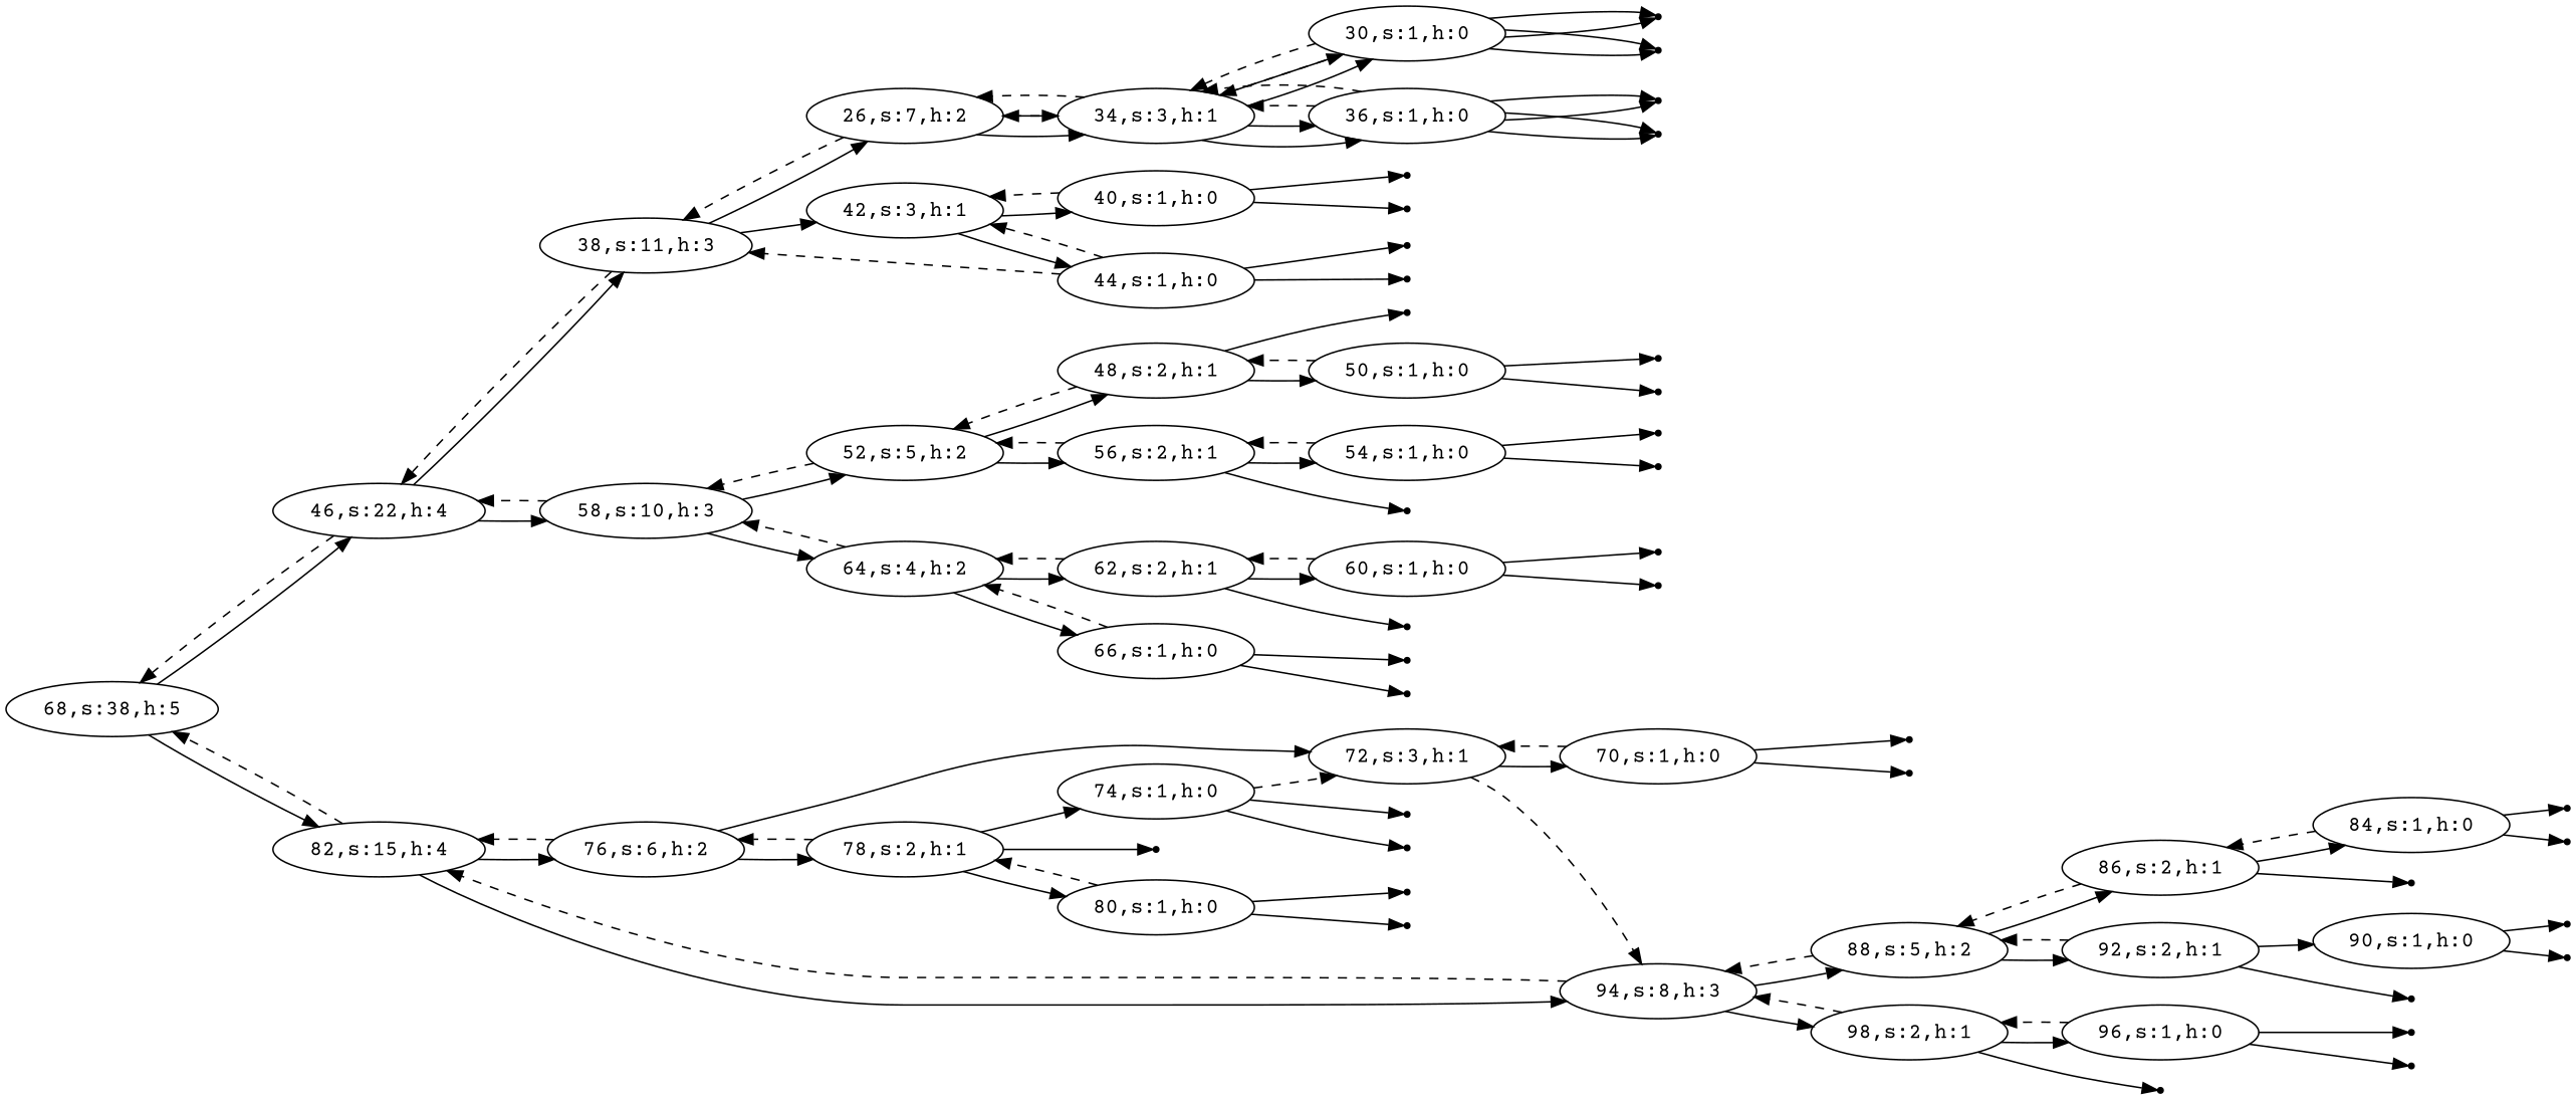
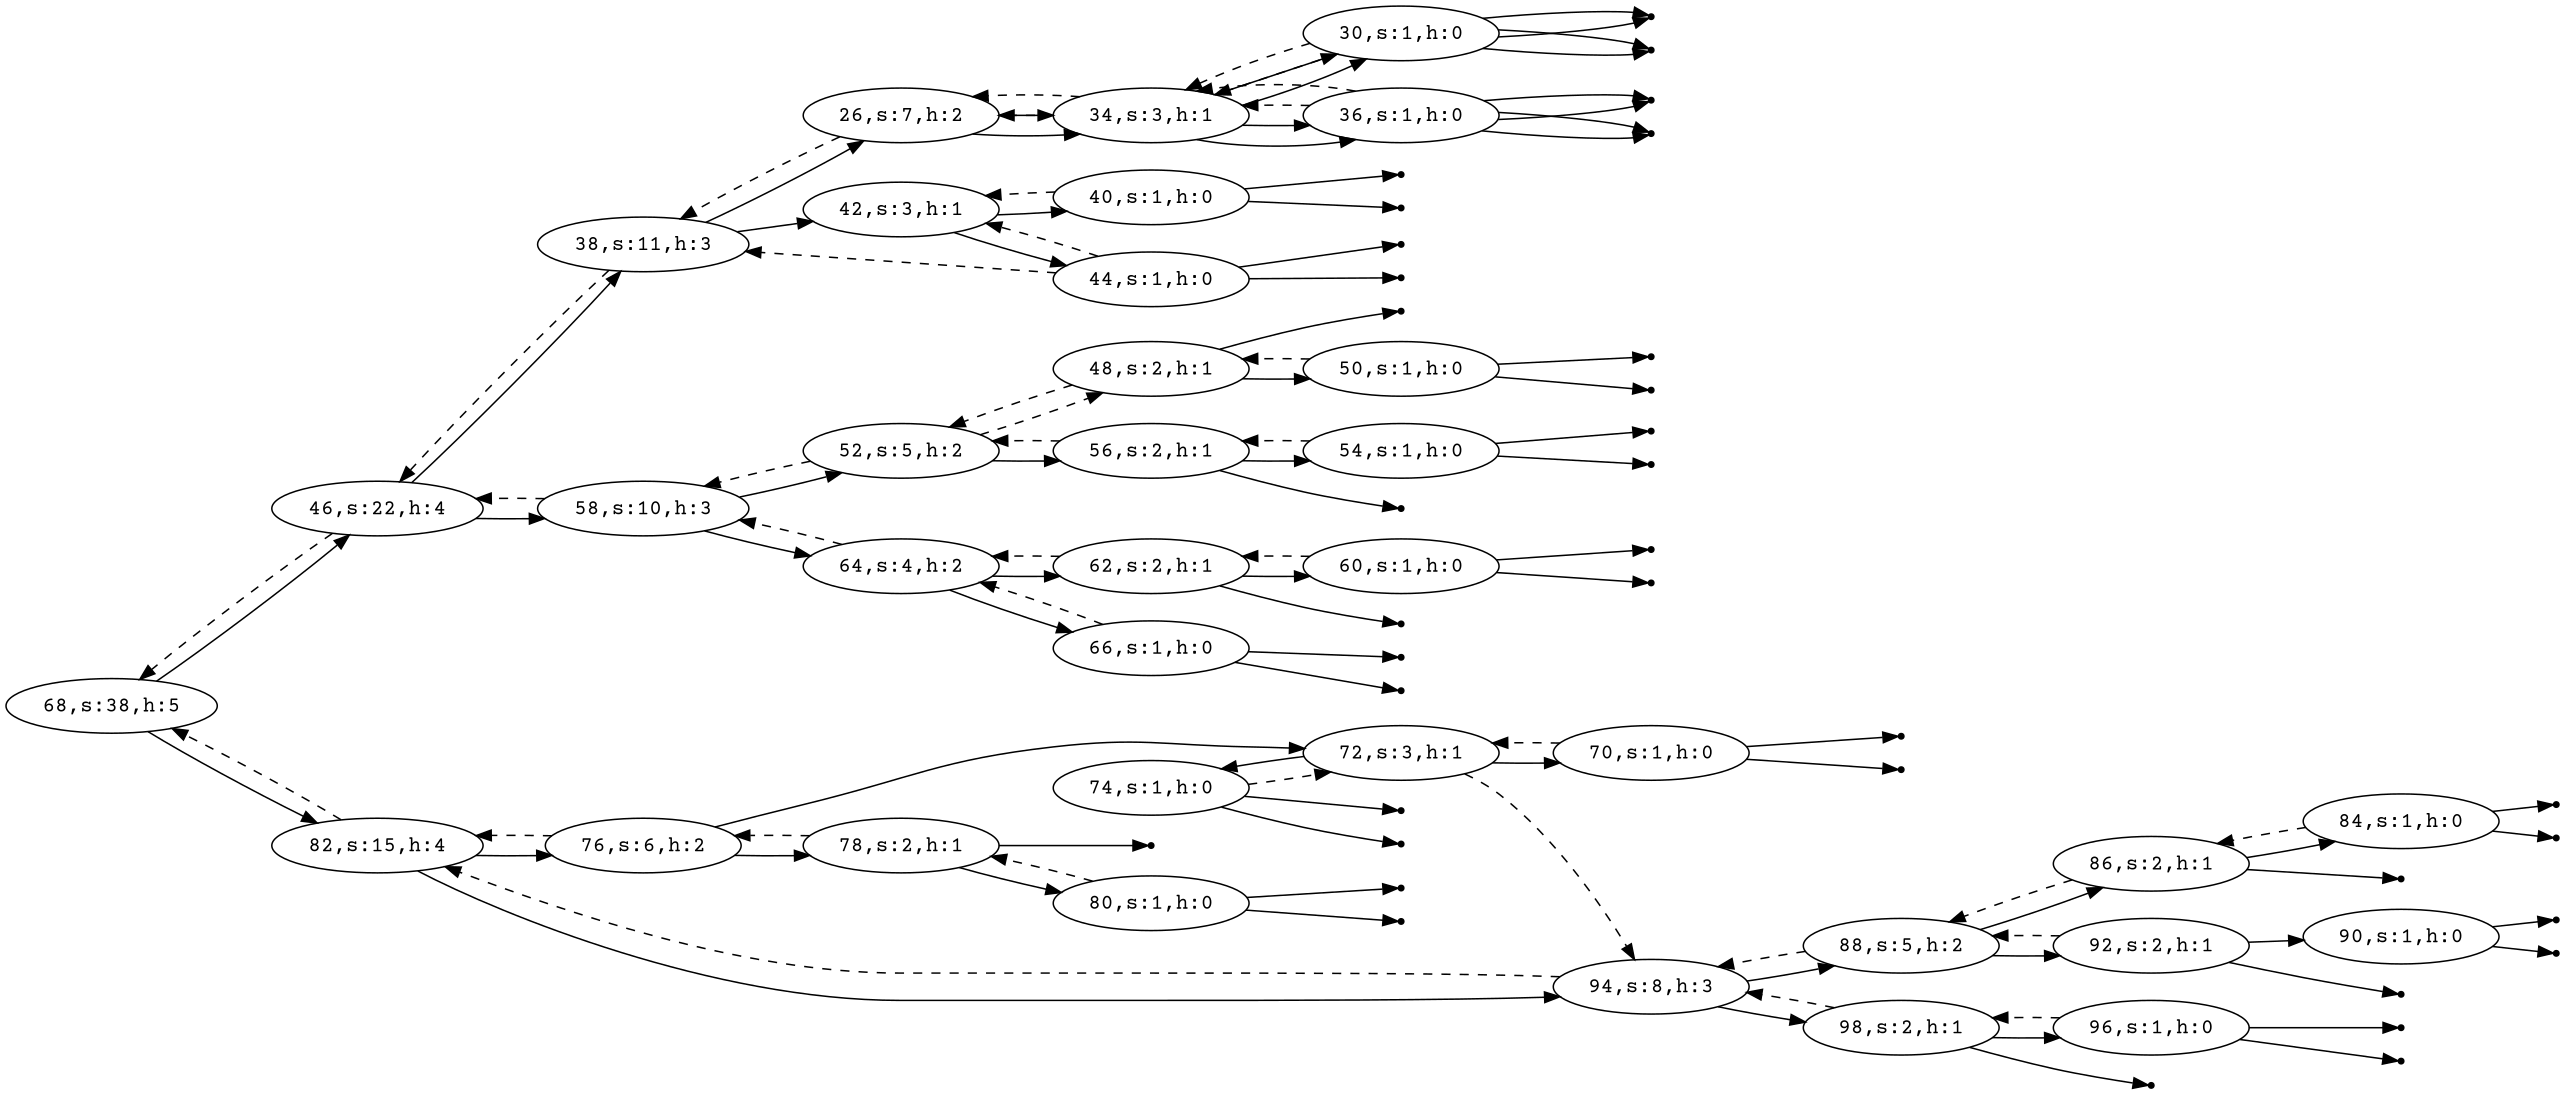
  digraph {
    fontname="Courier Prime"
    rankdir=LR
    node [fontname="Courier Prime"]
    edge [fontname="Courier Prime"]
    n1 [label="68,s:38,h:5"]
    n2 [label="46,s:22,h:4"]
    n3 [label="82,s:15,h:4"]
    n4 [label="38,s:11,h:3"]
    n5 [label="58,s:10,h:3"]
    n6 [label="76,s:6,h:2"]
    n7 [label="94,s:8,h:3"]
    nulll30 [shape=point]
    n9 [label="30,s:1,h:0"]
    n10 [label="34,s:3,h:1"]
    nullr30 [shape=point]
    n12 [label="26,s:7,h:2"]
    n13 [label="36,s:1,h:0"]
    nulll36 [shape=point]
    nullr36 [shape=point]
    n16 [label="42,s:3,h:1"]
    n17 [label="40,s:1,h:0"]
    n18 [label="44,s:1,h:0"]
    n19 [label="52,s:5,h:2"]
    n20 [label="64,s:4,h:2"]
    nulll40 [shape=point]
    nullr40 [shape=point]
    nulll44 [shape=point]
    nullr44 [shape=point]
    nulll48 [shape=point]
    n26 [label="48,s:2,h:1"]
    n27 [label="50,s:1,h:0"]
    n28 [label="56,s:2,h:1"]
    nulll50 [shape=point]
    nullr50 [shape=point]
    n31 [label="54,s:1,h:0"]
    nullr56 [shape=point]
    n33 [label="62,s:2,h:1"]
    n34 [label="66,s:1,h:0"]
    nulll54 [shape=point]
    nullr54 [shape=point]
    nulll60 [shape=point]
    n38 [label="60,s:1,h:0"]
    nullr60 [shape=point]
    nullr62 [shape=point]
    nulll66 [shape=point]
    nullr66 [shape=point]
    nulll70 [shape=point]
    n44 [label="70,s:1,h:0"]
    n45 [label="72,s:3,h:1"]
    nullr70 [shape=point]
    n47 [label="74,s:1,h:0"]
    n48 [label="78,s:2,h:1"]
    nulll74 [shape=point]
    nullr74 [shape=point]
    nulll78 [shape=point]
    n52 [label="80,s:1,h:0"]
    n53 [label="88,s:5,h:2"]
    n54 [label="98,s:2,h:1"]
    nulll80 [shape=point]
    nullr80 [shape=point]
    nulll84 [shape=point]
    n58 [label="84,s:1,h:0"]
    n59 [label="86,s:2,h:1"]
    nullr84 [shape=point]
    nullr86 [shape=point]
    n62 [label="92,s:2,h:1"]
    n63 [label="90,s:1,h:0"]
    nullr92 [shape=point]
    n65 [label="96,s:1,h:0"]
    nullr98 [shape=point]
    nulll90 [shape=point]
    nullr90 [shape=point]
    nulll96 [shape=point]
    nullr96 [shape=point]
    subgraph sub_1 {
      rank=same
      n1
    }
    n1 -> n2
    n1 -> n3
    n2 -> n1 [style=dashed]
    n2 -> n4
    n2 -> n5
    n3 -> n1 [style=dashed]
    n3 -> n6
    n3 -> n7
    n4 -> n2 [style=dashed]
    n4 -> n12
    n4 -> n16
    n5 -> n2 [style=dashed]
    n5 -> n19
    n5 -> n20
    n6 -> n3 [style=dashed]
    n6 -> n45
    n6 -> n48
    n7 -> n3 [style=dashed]
    n7 -> n53
    n7 -> n54
    n9 -> nulll30
    n9 -> nulll30
    n9 -> n10 [style=dashed]
    n9 -> n10 [style=dashed]
    n9 -> nullr30
    n9 -> nullr30
    n10 -> n9
    n10 -> n9
    n10 -> n12 [style=dashed]
    n10 -> n12 [style=dashed]
    n10 -> n13
    n10 -> n13
    n12 -> n4 [style=dashed]
    n12 -> n10
    n12 -> n10
    n13 -> n10 [style=dashed]
    n13 -> n10 [style=dashed]
    n13 -> nulll36
    n13 -> nulll36
    n13 -> nullr36
    n13 -> nullr36
    n16 -> n17
    n16 -> n18
    n17 -> n16 [style=dashed]
    n17 -> nulll40
    n17 -> nullr40
    n18 -> n4 [style=dashed]
    n18 -> n16 [style=dashed]
    n18 -> nulll44
    n18 -> nullr44
    n19 -> n5 [style=dashed]
-   n19 -> n26
+   n19 -> n26 [style=dashed]
    n19 -> n28
    n20 -> n5 [style=dashed]
    n20 -> n33
    n20 -> n34
    n26 -> n19 [style=dashed]
    n26 -> nulll48
    n26 -> n27
    n27 -> n26 [style=dashed]
    n27 -> nulll50
    n27 -> nullr50
    n28 -> n19 [style=dashed]
    n28 -> n31
    n28 -> nullr56
    n31 -> n28 [style=dashed]
    n31 -> nulll54
    n31 -> nullr54
    n33 -> n20 [style=dashed]
    n33 -> n38
    n33 -> nullr62
    n34 -> n20 [style=dashed]
    n34 -> nulll66
    n34 -> nullr66
    n38 -> n33 [style=dashed]
    n38 -> nulll60
    n38 -> nullr60
    n44 -> nulll70
    n44 -> n45 [style=dashed]
    n44 -> nullr70
    n45 -> n7 [style=dashed]
    n45 -> n44
-   n48 -> n47
+   n45 -> n47
    n47 -> n45 [style=dashed]
    n47 -> nulll74
    n47 -> nullr74
    n48 -> n6 [style=dashed]
    n48 -> nulll78
    n48 -> n52
    n52 -> n48 [style=dashed]
    n52 -> nulll80
    n52 -> nullr80
    n53 -> n7 [style=dashed]
    n53 -> n59
    n53 -> n62
    n54 -> n7 [style=dashed]
    n54 -> n65
    n54 -> nullr98
    n58 -> nulll84
    n58 -> n59 [style=dashed]
    n58 -> nullr84
    n59 -> n53 [style=dashed]
    n59 -> n58
    n59 -> nullr86
    n62 -> n53 [style=dashed]
    n62 -> n63
    n62 -> nullr92
    n63 -> nulll90
    n63 -> nullr90
    n65 -> n54 [style=dashed]
    n65 -> nulll96
    n65 -> nullr96
  }
